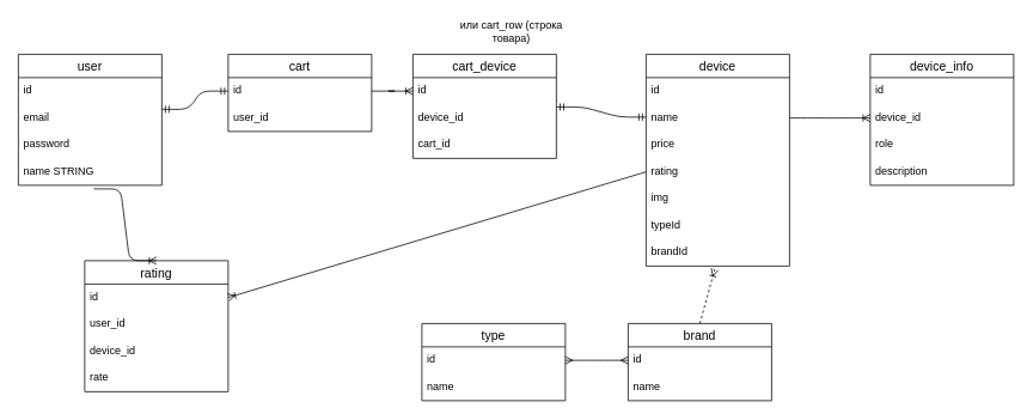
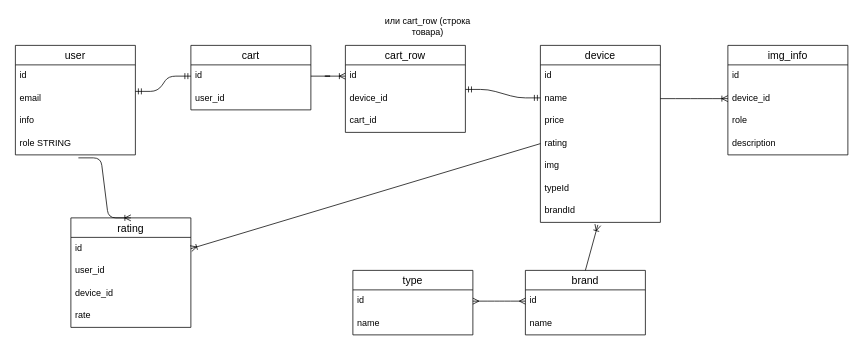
  <mxCell id="0" />
  <mxCell id="1" parent="0" />
  <mxCell id="2" value="user" style="swimlane;fontStyle=0;childLayout=stackLayout;horizontal=1;startSize=26;horizontalStack=0;resizeParent=1;resizeParentMax=0;resizeLast=0;collapsible=1;marginBottom=0;align=center;fontSize=14;" parent="1" vertex="1"><mxGeometry x="20" y="60" width="160" height="146" as="geometry" /></mxCell>
  <mxCell id="3" value="id" style="text;strokeColor=none;fillColor=none;spacingLeft=4;spacingRight=4;overflow=hidden;rotatable=0;points=[[0,0.5],[1,0.5]];portConstraint=eastwest;fontSize=12;" parent="2" vertex="1"><mxGeometry y="26" width="160" height="30" as="geometry" /></mxCell>
  <mxCell id="4" value="email" style="text;strokeColor=none;fillColor=none;spacingLeft=4;spacingRight=4;overflow=hidden;rotatable=0;points=[[0,0.5],[1,0.5]];portConstraint=eastwest;fontSize=12;" parent="2" vertex="1"><mxGeometry y="56" width="160" height="30" as="geometry" /></mxCell>
- <mxCell id="5" value="password" style="text;strokeColor=none;fillColor=none;spacingLeft=4;spacingRight=4;overflow=hidden;rotatable=0;points=[[0,0.5],[1,0.5]];portConstraint=eastwest;fontSize=12;" parent="2" vertex="1"><mxGeometry y="86" width="160" height="30" as="geometry" /></mxCell>
- <mxCell id="6" value="name STRING" style="text;strokeColor=none;fillColor=none;spacingLeft=4;spacingRight=4;overflow=hidden;rotatable=0;points=[[0,0.5],[1,0.5]];portConstraint=eastwest;fontSize=12;" parent="2" vertex="1"><mxGeometry y="116" width="160" height="30" as="geometry" /></mxCell>
+ <mxCell id="5" value="info" style="text;strokeColor=none;fillColor=none;spacingLeft=4;spacingRight=4;overflow=hidden;rotatable=0;points=[[0,0.5],[1,0.5]];portConstraint=eastwest;fontSize=12;" parent="2" vertex="1"><mxGeometry y="86" width="160" height="30" as="geometry" /></mxCell>
+ <mxCell id="6" value="role STRING" style="text;strokeColor=none;fillColor=none;spacingLeft=4;spacingRight=4;overflow=hidden;rotatable=0;points=[[0,0.5],[1,0.5]];portConstraint=eastwest;fontSize=12;" parent="2" vertex="1"><mxGeometry y="116" width="160" height="30" as="geometry" /></mxCell>
  <mxCell id="7" value="cart" style="swimlane;fontStyle=0;childLayout=stackLayout;horizontal=1;startSize=26;horizontalStack=0;resizeParent=1;resizeParentMax=0;resizeLast=0;collapsible=1;marginBottom=0;align=center;fontSize=14;" parent="1" vertex="1"><mxGeometry x="254" y="60" width="160" height="86" as="geometry" /></mxCell>
  <mxCell id="8" value="id" style="text;strokeColor=none;fillColor=none;spacingLeft=4;spacingRight=4;overflow=hidden;rotatable=0;points=[[0,0.5],[1,0.5]];portConstraint=eastwest;fontSize=12;" parent="7" vertex="1"><mxGeometry y="26" width="160" height="30" as="geometry" /></mxCell>
  <mxCell id="9" value="user_id" style="text;strokeColor=none;fillColor=none;spacingLeft=4;spacingRight=4;overflow=hidden;rotatable=0;points=[[0,0.5],[1,0.5]];portConstraint=eastwest;fontSize=12;" parent="7" vertex="1"><mxGeometry y="56" width="160" height="30" as="geometry" /></mxCell>
  <mxCell id="10" value="" style="edgeStyle=entityRelationEdgeStyle;fontSize=12;html=1;endArrow=ERmandOne;startArrow=ERmandOne;exitX=1;exitY=0.178;exitDx=0;exitDy=0;exitPerimeter=0;entryX=0;entryY=0.5;entryDx=0;entryDy=0;" parent="1" source="4" target="8" edge="1"><mxGeometry width="100" height="100" relative="1" as="geometry"><mxPoint x="190" y="330" as="sourcePoint" /><mxPoint x="290" y="230" as="targetPoint" /></mxGeometry></mxCell>
  <mxCell id="11" value="device" style="swimlane;fontStyle=0;childLayout=stackLayout;horizontal=1;startSize=26;horizontalStack=0;resizeParent=1;resizeParentMax=0;resizeLast=0;collapsible=1;marginBottom=0;align=center;fontSize=14;" parent="1" vertex="1"><mxGeometry x="720" y="60" width="160" height="236" as="geometry" /></mxCell>
  <mxCell id="12" value="id" style="text;strokeColor=none;fillColor=none;spacingLeft=4;spacingRight=4;overflow=hidden;rotatable=0;points=[[0,0.5],[1,0.5]];portConstraint=eastwest;fontSize=12;" parent="11" vertex="1"><mxGeometry y="26" width="160" height="30" as="geometry" /></mxCell>
  <mxCell id="13" value="name" style="text;strokeColor=none;fillColor=none;spacingLeft=4;spacingRight=4;overflow=hidden;rotatable=0;points=[[0,0.5],[1,0.5]];portConstraint=eastwest;fontSize=12;" parent="11" vertex="1"><mxGeometry y="56" width="160" height="30" as="geometry" /></mxCell>
  <mxCell id="14" value="price" style="text;strokeColor=none;fillColor=none;spacingLeft=4;spacingRight=4;overflow=hidden;rotatable=0;points=[[0,0.5],[1,0.5]];portConstraint=eastwest;fontSize=12;" parent="11" vertex="1"><mxGeometry y="86" width="160" height="30" as="geometry" /></mxCell>
  <mxCell id="15" value="rating" style="text;strokeColor=none;fillColor=none;spacingLeft=4;spacingRight=4;overflow=hidden;rotatable=0;points=[[0,0.5],[1,0.5]];portConstraint=eastwest;fontSize=12;" parent="11" vertex="1"><mxGeometry y="116" width="160" height="30" as="geometry" /></mxCell>
  <mxCell id="16" value="img" style="text;strokeColor=none;fillColor=none;spacingLeft=4;spacingRight=4;overflow=hidden;rotatable=0;points=[[0,0.5],[1,0.5]];portConstraint=eastwest;fontSize=12;" parent="11" vertex="1"><mxGeometry y="146" width="160" height="30" as="geometry" /></mxCell>
  <mxCell id="17" value="typeId" style="text;strokeColor=none;fillColor=none;spacingLeft=4;spacingRight=4;overflow=hidden;rotatable=0;points=[[0,0.5],[1,0.5]];portConstraint=eastwest;fontSize=12;" parent="11" vertex="1"><mxGeometry y="176" width="160" height="30" as="geometry" /></mxCell>
  <mxCell id="18" value="brandId" style="text;strokeColor=none;fillColor=none;spacingLeft=4;spacingRight=4;overflow=hidden;rotatable=0;points=[[0,0.5],[1,0.5]];portConstraint=eastwest;fontSize=12;" parent="11" vertex="1"><mxGeometry y="206" width="160" height="30" as="geometry" /></mxCell>
  <mxCell id="19" value="type" style="swimlane;fontStyle=0;childLayout=stackLayout;horizontal=1;startSize=26;horizontalStack=0;resizeParent=1;resizeParentMax=0;resizeLast=0;collapsible=1;marginBottom=0;align=center;fontSize=14;" parent="1" vertex="1"><mxGeometry x="470" y="360" width="160" height="86" as="geometry" /></mxCell>
  <mxCell id="20" value="id" style="text;strokeColor=none;fillColor=none;spacingLeft=4;spacingRight=4;overflow=hidden;rotatable=0;points=[[0,0.5],[1,0.5]];portConstraint=eastwest;fontSize=12;" parent="19" vertex="1"><mxGeometry y="26" width="160" height="30" as="geometry" /></mxCell>
  <mxCell id="21" value="name" style="text;strokeColor=none;fillColor=none;spacingLeft=4;spacingRight=4;overflow=hidden;rotatable=0;points=[[0,0.5],[1,0.5]];portConstraint=eastwest;fontSize=12;" parent="19" vertex="1"><mxGeometry y="56" width="160" height="30" as="geometry" /></mxCell>
  <mxCell id="22" value="brand" style="swimlane;fontStyle=0;childLayout=stackLayout;horizontal=1;startSize=26;horizontalStack=0;resizeParent=1;resizeParentMax=0;resizeLast=0;collapsible=1;marginBottom=0;align=center;fontSize=14;" parent="1" vertex="1"><mxGeometry x="700" y="360" width="160" height="86" as="geometry" /></mxCell>
  <mxCell id="23" value="id" style="text;strokeColor=none;fillColor=none;spacingLeft=4;spacingRight=4;overflow=hidden;rotatable=0;points=[[0,0.5],[1,0.5]];portConstraint=eastwest;fontSize=12;" parent="22" vertex="1"><mxGeometry y="26" width="160" height="30" as="geometry" /></mxCell>
  <mxCell id="24" value="name" style="text;strokeColor=none;fillColor=none;spacingLeft=4;spacingRight=4;overflow=hidden;rotatable=0;points=[[0,0.5],[1,0.5]];portConstraint=eastwest;fontSize=12;" parent="22" vertex="1"><mxGeometry y="56" width="160" height="30" as="geometry" /></mxCell>
- <mxCell id="25" value="" style="fontSize=12;html=1;endArrow=ERoneToMany;exitX=0.5;exitY=0;exitDx=0;exitDy=0;entryX=0.479;entryY=1.111;entryDx=0;entryDy=0;entryPerimeter=0;dashed=1;" parent="1" source="22" target="18" edge="1"><mxGeometry width="100" height="100" relative="1" as="geometry"><mxPoint x="620" y="350" as="sourcePoint" /><mxPoint x="720" y="250" as="targetPoint" /></mxGeometry></mxCell>
+ <mxCell id="25" value="" style="fontSize=12;html=1;endArrow=ERoneToMany;exitX=0.5;exitY=0;exitDx=0;exitDy=0;entryX=0.479;entryY=1.111;entryDx=0;entryDy=0;entryPerimeter=0;" parent="1" source="22" target="18" edge="1"><mxGeometry width="100" height="100" relative="1" as="geometry"><mxPoint x="620" y="350" as="sourcePoint" /><mxPoint x="720" y="250" as="targetPoint" /></mxGeometry></mxCell>
  <mxCell id="26" value="" style="edgeStyle=entityRelationEdgeStyle;fontSize=12;html=1;endArrow=ERmany;startArrow=ERmany;exitX=1;exitY=0.5;exitDx=0;exitDy=0;entryX=0;entryY=0.5;entryDx=0;entryDy=0;" parent="1" source="20" target="23" edge="1"><mxGeometry width="100" height="100" relative="1" as="geometry"><mxPoint x="620" y="350" as="sourcePoint" /><mxPoint x="720" y="250" as="targetPoint" /></mxGeometry></mxCell>
- <mxCell id="27" value="device_info" style="swimlane;fontStyle=0;childLayout=stackLayout;horizontal=1;startSize=26;horizontalStack=0;resizeParent=1;resizeParentMax=0;resizeLast=0;collapsible=1;marginBottom=0;align=center;fontSize=14;" parent="1" vertex="1"><mxGeometry x="970" y="60" width="160" height="146" as="geometry" /></mxCell>
+ <mxCell id="27" value="img_info" style="swimlane;fontStyle=0;childLayout=stackLayout;horizontal=1;startSize=26;horizontalStack=0;resizeParent=1;resizeParentMax=0;resizeLast=0;collapsible=1;marginBottom=0;align=center;fontSize=14;" parent="1" vertex="1"><mxGeometry x="970" y="60" width="160" height="146" as="geometry" /></mxCell>
  <mxCell id="28" value="id" style="text;strokeColor=none;fillColor=none;spacingLeft=4;spacingRight=4;overflow=hidden;rotatable=0;points=[[0,0.5],[1,0.5]];portConstraint=eastwest;fontSize=12;" parent="27" vertex="1"><mxGeometry y="26" width="160" height="30" as="geometry" /></mxCell>
  <mxCell id="29" value="device_id" style="text;strokeColor=none;fillColor=none;spacingLeft=4;spacingRight=4;overflow=hidden;rotatable=0;points=[[0,0.5],[1,0.5]];portConstraint=eastwest;fontSize=12;" parent="27" vertex="1"><mxGeometry y="56" width="160" height="30" as="geometry" /></mxCell>
  <mxCell id="30" value="role" style="text;strokeColor=none;fillColor=none;spacingLeft=4;spacingRight=4;overflow=hidden;rotatable=0;points=[[0,0.5],[1,0.5]];portConstraint=eastwest;fontSize=12;" parent="27" vertex="1"><mxGeometry y="86" width="160" height="30" as="geometry" /></mxCell>
  <mxCell id="31" value="description" style="text;strokeColor=none;fillColor=none;spacingLeft=4;spacingRight=4;overflow=hidden;rotatable=0;points=[[0,0.5],[1,0.5]];portConstraint=eastwest;fontSize=12;" parent="27" vertex="1"><mxGeometry y="116" width="160" height="30" as="geometry" /></mxCell>
  <mxCell id="32" value="" style="edgeStyle=entityRelationEdgeStyle;fontSize=12;html=1;endArrow=ERoneToMany;exitX=1;exitY=0.5;exitDx=0;exitDy=0;entryX=0;entryY=0.5;entryDx=0;entryDy=0;" parent="1" source="13" target="29" edge="1"><mxGeometry width="100" height="100" relative="1" as="geometry"><mxPoint x="840" y="240" as="sourcePoint" /><mxPoint x="940" y="140" as="targetPoint" /></mxGeometry></mxCell>
- <mxCell id="33" value="cart_device" style="swimlane;fontStyle=0;childLayout=stackLayout;horizontal=1;startSize=26;horizontalStack=0;resizeParent=1;resizeParentMax=0;resizeLast=0;collapsible=1;marginBottom=0;align=center;fontSize=14;" parent="1" vertex="1"><mxGeometry x="460" y="60" width="160" height="116" as="geometry" /></mxCell>
+ <mxCell id="33" value="cart_row" style="swimlane;fontStyle=0;childLayout=stackLayout;horizontal=1;startSize=26;horizontalStack=0;resizeParent=1;resizeParentMax=0;resizeLast=0;collapsible=1;marginBottom=0;align=center;fontSize=14;" parent="1" vertex="1"><mxGeometry x="460" y="60" width="160" height="116" as="geometry" /></mxCell>
  <mxCell id="34" value="id" style="text;strokeColor=none;fillColor=none;spacingLeft=4;spacingRight=4;overflow=hidden;rotatable=0;points=[[0,0.5],[1,0.5]];portConstraint=eastwest;fontSize=12;" parent="33" vertex="1"><mxGeometry y="26" width="160" height="30" as="geometry" /></mxCell>
  <mxCell id="35" value="device_id" style="text;strokeColor=none;fillColor=none;spacingLeft=4;spacingRight=4;overflow=hidden;rotatable=0;points=[[0,0.5],[1,0.5]];portConstraint=eastwest;fontSize=12;" parent="33" vertex="1"><mxGeometry y="56" width="160" height="30" as="geometry" /></mxCell>
  <mxCell id="36" value="cart_id" style="text;strokeColor=none;fillColor=none;spacingLeft=4;spacingRight=4;overflow=hidden;rotatable=0;points=[[0,0.5],[1,0.5]];portConstraint=eastwest;fontSize=12;" parent="33" vertex="1"><mxGeometry y="86" width="160" height="30" as="geometry" /></mxCell>
  <mxCell id="37" value="" style="edgeStyle=entityRelationEdgeStyle;fontSize=12;html=1;endArrow=ERoneToMany;exitX=1;exitY=0.5;exitDx=0;exitDy=0;entryX=0;entryY=0.5;entryDx=0;entryDy=0;" parent="1" source="8" target="34" edge="1"><mxGeometry width="100" height="100" relative="1" as="geometry"><mxPoint x="370" y="250" as="sourcePoint" /><mxPoint x="470" y="150" as="targetPoint" /></mxGeometry></mxCell>
  <mxCell id="38" value="" style="edgeStyle=entityRelationEdgeStyle;fontSize=12;html=1;endArrow=ERmandOne;startArrow=ERmandOne;exitX=1.001;exitY=0.091;exitDx=0;exitDy=0;exitPerimeter=0;" parent="1" source="35" edge="1"><mxGeometry width="100" height="100" relative="1" as="geometry"><mxPoint x="670" y="230" as="sourcePoint" /><mxPoint x="720" y="130" as="targetPoint" /></mxGeometry></mxCell>
  <mxCell id="39" value="rating" style="swimlane;fontStyle=0;childLayout=stackLayout;horizontal=1;startSize=26;horizontalStack=0;resizeParent=1;resizeParentMax=0;resizeLast=0;collapsible=1;marginBottom=0;align=center;fontSize=14;" parent="1" vertex="1"><mxGeometry x="94" y="290" width="160" height="146" as="geometry" /></mxCell>
  <mxCell id="40" value="id" style="text;strokeColor=none;fillColor=none;spacingLeft=4;spacingRight=4;overflow=hidden;rotatable=0;points=[[0,0.5],[1,0.5]];portConstraint=eastwest;fontSize=12;" parent="39" vertex="1"><mxGeometry y="26" width="160" height="30" as="geometry" /></mxCell>
  <mxCell id="41" value="user_id" style="text;strokeColor=none;fillColor=none;spacingLeft=4;spacingRight=4;overflow=hidden;rotatable=0;points=[[0,0.5],[1,0.5]];portConstraint=eastwest;fontSize=12;" parent="39" vertex="1"><mxGeometry y="56" width="160" height="30" as="geometry" /></mxCell>
  <mxCell id="42" value="device_id" style="text;strokeColor=none;fillColor=none;spacingLeft=4;spacingRight=4;overflow=hidden;rotatable=0;points=[[0,0.5],[1,0.5]];portConstraint=eastwest;fontSize=12;" parent="39" vertex="1"><mxGeometry y="86" width="160" height="30" as="geometry" /></mxCell>
  <mxCell id="43" value="rate" style="text;strokeColor=none;fillColor=none;spacingLeft=4;spacingRight=4;overflow=hidden;rotatable=0;points=[[0,0.5],[1,0.5]];portConstraint=eastwest;fontSize=12;" parent="39" vertex="1"><mxGeometry y="116" width="160" height="30" as="geometry" /></mxCell>
  <mxCell id="44" value="" style="edgeStyle=entityRelationEdgeStyle;fontSize=12;html=1;endArrow=ERoneToMany;exitX=0.525;exitY=1.133;exitDx=0;exitDy=0;exitPerimeter=0;entryX=0.5;entryY=0;entryDx=0;entryDy=0;" parent="1" source="6" target="39" edge="1"><mxGeometry width="100" height="100" relative="1" as="geometry"><mxPoint x="350" y="340" as="sourcePoint" /><mxPoint x="450" y="240" as="targetPoint" /><Array as="points"><mxPoint x="170" y="360" /></Array></mxGeometry></mxCell>
  <mxCell id="45" value="" style="fontSize=12;html=1;endArrow=ERoneToMany;exitX=0;exitY=0.5;exitDx=0;exitDy=0;entryX=1;entryY=0.5;entryDx=0;entryDy=0;" parent="1" source="15" target="40" edge="1"><mxGeometry width="100" height="100" relative="1" as="geometry"><mxPoint x="610" y="230" as="sourcePoint" /><mxPoint x="470" y="240" as="targetPoint" /></mxGeometry></mxCell>
  <mxCell id="46" value="или cart_row (строка товара)" style="text;html=1;align=center;verticalAlign=middle;whiteSpace=wrap;rounded=0;" vertex="1" parent="1"><mxGeometry x="505" y="20" width="130" height="30" as="geometry" /></mxCell>
